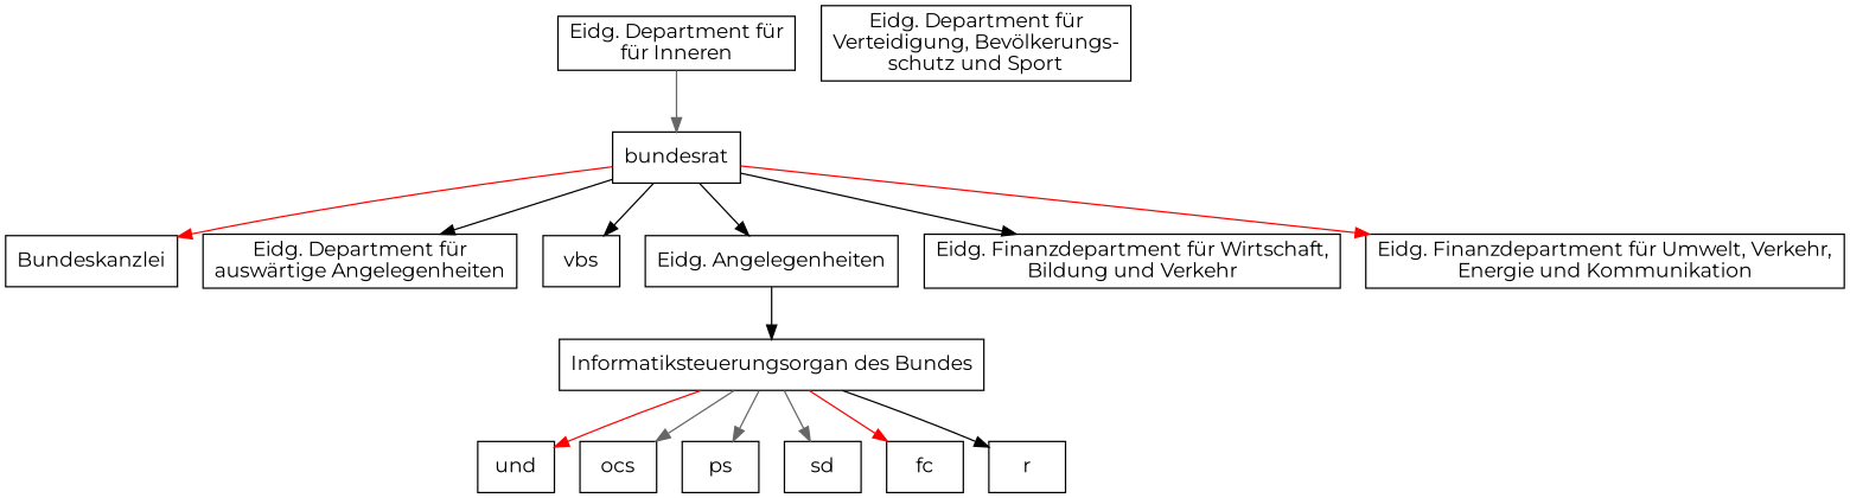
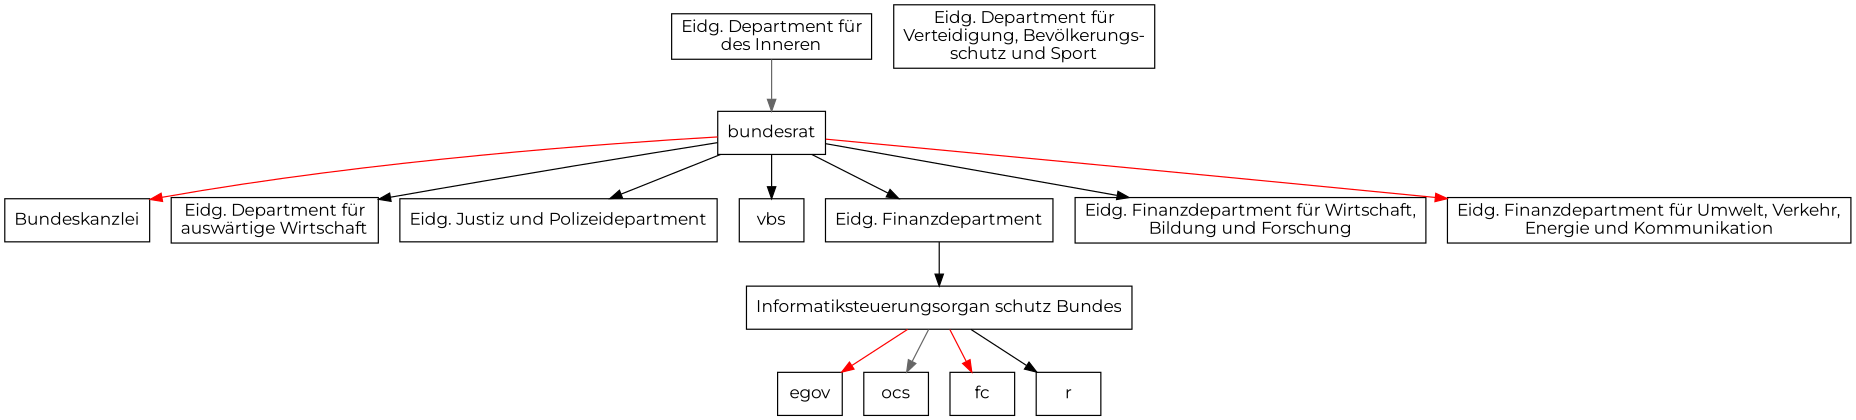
  digraph {
    fontname=Montserrat
    node [fontname=Montserrat shape=box]
    edge [color=black fontname=Montserrat]
    n1 [label=Bundeskanzlei]
    bundesrat
-   n3 [label="Eidg. Department für\nauswärtige Angelegenheiten"]
+   n3 [label="Eidg. Department für\nauswärtige Wirtschaft"]
+   n4 [label="Eidg. Justiz und Polizeidepartment"]
    vbs
-   n6 [label="Eidg. Angelegenheiten"]
-   n7 [label="Eidg. Finanzdepartment für Wirtschaft,\nBildung und Verkehr"]
+   n6 [label="Eidg. Finanzdepartment"]
+   n7 [label="Eidg. Finanzdepartment für Wirtschaft,\nBildung und Forschung"]
    n8 [label="Eidg. Finanzdepartment für Umwelt, Verkehr,\nEnergie und Kommunikation"]
-   n9 [label="Eidg. Department für\nfür Inneren"]
-   n10 [label="Informatiksteuerungsorgan des Bundes"]
-   egov [label=und]
+   n9 [label="Eidg. Department für\ndes Inneren"]
+   n10 [label="Informatiksteuerungsorgan schutz Bundes"]
+   egov
    ocs
-   ps
-   sd
    fc
    r
    n17 [label="Eidg. Department für\nVerteidigung, Bevölkerungs-\nschutz und Sport"]
    bundesrat -> n1 [color=red]
    bundesrat -> n3
+   bundesrat -> n4
    bundesrat -> vbs
    bundesrat -> n6
    bundesrat -> n7
    bundesrat -> n8 [color=red]
    n6 -> n10
    n9 -> bundesrat [color=gray40]
    n10 -> egov [color=red]
    n10 -> ocs [color=gray40]
-   n10 -> ps [color=gray40]
-   n10 -> sd [color=gray40]
    n10 -> fc [color=red]
    n10 -> r
  }
